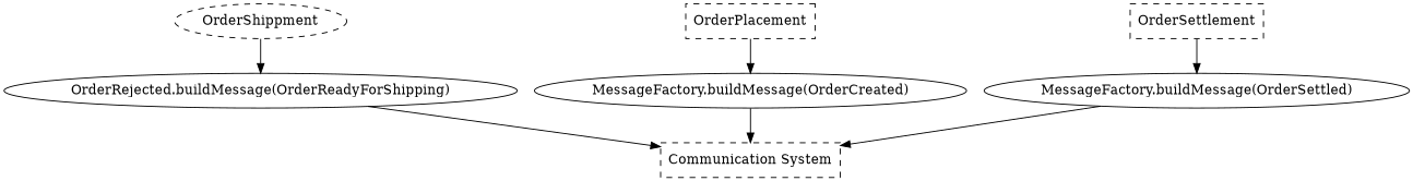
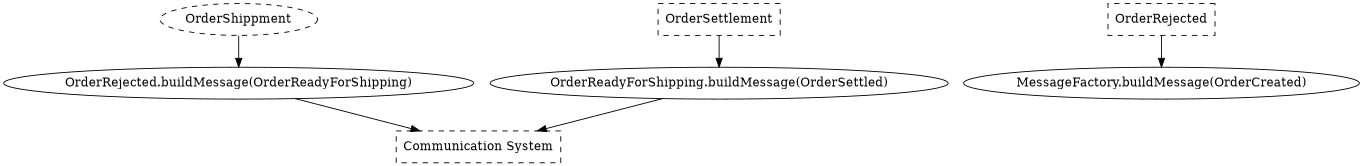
  digraph {
    splines=spline
    node [shape=ellipse style=dashed]
    edge [style=solid]
    OrderShippment
    n2 [label="OrderRejected.buildMessage(OrderReadyForShipping)" style=""]
    "Communication System" [shape=box]
    "MessageFactory.buildMessage(OrderCreated)" [style=""]
-   "MessageFactory.buildMessage(OrderSettled)" [style=""]
-   OrderPlacement [shape=box]
+   "MessageFactory.buildMessage(OrderSettled)" [label="OrderReadyForShipping.buildMessage(OrderSettled)" style=""]
+   OrderPlacement [shape=box label=OrderRejected]
    OrderSettlement [shape=box]
    OrderShippment -> n2
    n2 -> "Communication System"
-   "MessageFactory.buildMessage(OrderCreated)" -> "Communication System"
    "MessageFactory.buildMessage(OrderSettled)" -> "Communication System"
    OrderPlacement -> "MessageFactory.buildMessage(OrderCreated)"
    OrderSettlement -> "MessageFactory.buildMessage(OrderSettled)"
  }
